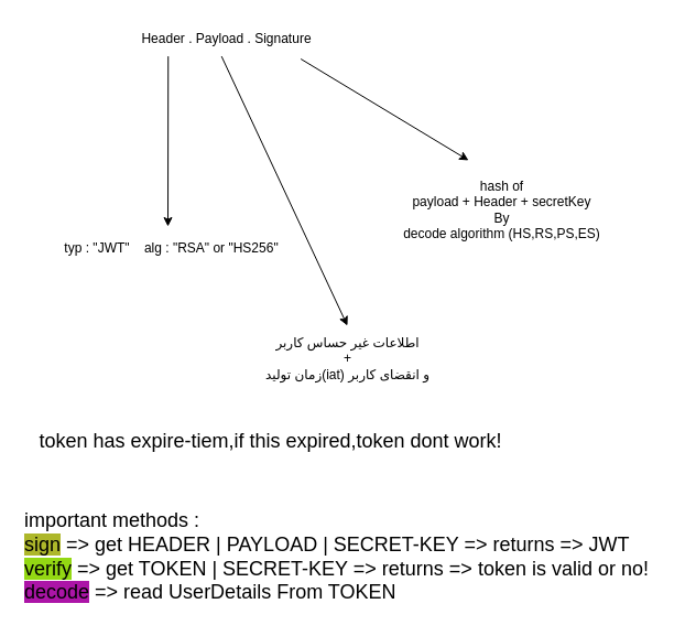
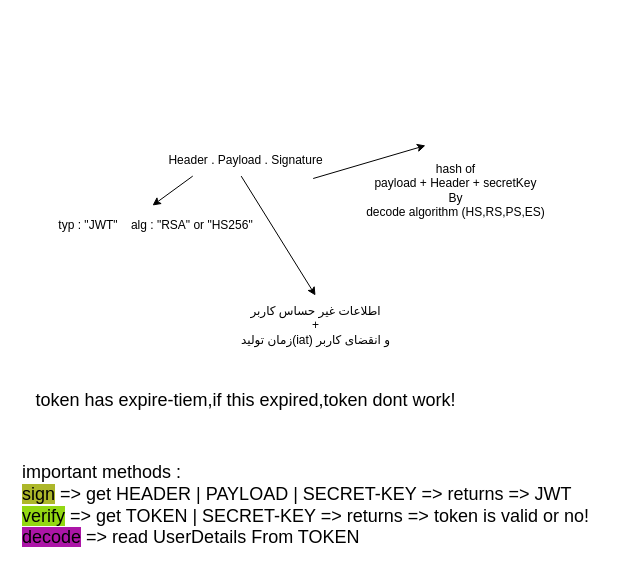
  <mxCell id="0" />
  <mxCell id="1" parent="0" />
- <mxCell id="2" value="Header . Payload . Signature" style="text;html=1;align=center;verticalAlign=middle;resizable=0;points=[];autosize=1;strokeColor=none;fillColor=none;" parent="1" vertex="1"><mxGeometry x="115" y="20" width="180" height="30" as="geometry" /></mxCell>
+ <mxCell id="2" value="Header . Payload . Signature" style="text;html=1;align=center;verticalAlign=middle;resizable=0;points=[];autosize=1;strokeColor=none;fillColor=none;" parent="1" vertex="1"><mxGeometry x="155" y="145" width="180" height="30" as="geometry" /></mxCell>
  <mxCell id="3" value="" style="edgeStyle=none;orthogonalLoop=1;jettySize=auto;html=1;exitX=0.207;exitY=1.02;exitDx=0;exitDy=0;exitPerimeter=0;" parent="1" source="2" edge="1"><mxGeometry width="100" relative="1" as="geometry"><mxPoint x="105" y="85" as="sourcePoint" /><mxPoint x="152" y="205" as="targetPoint" /><Array as="points" /></mxGeometry></mxCell>
  <mxCell id="4" value="typ : &quot;JWT&quot;&amp;nbsp; &amp;nbsp; alg : &quot;RSA&quot; or &quot;HS256&quot;" style="text;html=1;align=center;verticalAlign=middle;resizable=0;points=[];autosize=1;strokeColor=none;fillColor=none;" parent="1" vertex="1"><mxGeometry x="45" y="210" width="220" height="30" as="geometry" /></mxCell>
  <mxCell id="5" value="" style="edgeStyle=none;orthogonalLoop=1;jettySize=auto;html=1;exitX=0.476;exitY=1.02;exitDx=0;exitDy=0;exitPerimeter=0;" parent="1" source="2" edge="1"><mxGeometry width="100" relative="1" as="geometry"><mxPoint x="162.26" y="60.6" as="sourcePoint" /><mxPoint x="315" y="295" as="targetPoint" /><Array as="points" /></mxGeometry></mxCell>
  <mxCell id="6" value="اطلاعات غیر حساس کاربر&lt;br&gt;+&lt;br&gt;زمان تولید(iat) و انقضای کاربر" style="text;html=1;align=center;verticalAlign=middle;resizable=0;points=[];autosize=1;strokeColor=none;fillColor=none;" parent="1" vertex="1"><mxGeometry x="240" y="295" width="150" height="60" as="geometry" /></mxCell>
  <mxCell id="7" value="" style="edgeStyle=none;orthogonalLoop=1;jettySize=auto;html=1;exitX=0.876;exitY=1.1;exitDx=0;exitDy=0;exitPerimeter=0;" parent="1" source="2" edge="1"><mxGeometry width="100" relative="1" as="geometry"><mxPoint x="210.68" y="60.6" as="sourcePoint" /><mxPoint x="425" y="145" as="targetPoint" /><Array as="points" /></mxGeometry></mxCell>
  <mxCell id="8" value="hash of&lt;br&gt;payload + Header + secretKey&lt;br&gt;By&lt;br&gt;decode algorithm (HS,RS,PS,ES)" style="text;html=1;align=center;verticalAlign=middle;resizable=0;points=[];autosize=1;strokeColor=none;fillColor=none;" parent="1" vertex="1"><mxGeometry x="355" y="155" width="200" height="70" as="geometry" /></mxCell>
  <mxCell id="9" value="&lt;font style=&quot;font-size: 18px;&quot;&gt;token has expire-tiem,if this expired,token dont work!&lt;/font&gt;" style="text;html=1;align=center;verticalAlign=middle;resizable=0;points=[];autosize=1;strokeColor=none;fillColor=none;" parent="1" vertex="1"><mxGeometry x="25" y="380" width="440" height="40" as="geometry" /></mxCell>
  <mxCell id="10" value="important methods :&lt;br&gt;&lt;div style=&quot;&quot;&gt;&lt;span style=&quot;background-color: rgb(173, 183, 42);&quot;&gt;sign&lt;/span&gt;&lt;span style=&quot;background-color: initial;&quot;&gt; =&amp;gt; get HEADER | PAYLOAD | SECRET-KEY =&amp;gt; returns =&amp;gt; JWT&lt;/span&gt;&lt;/div&gt;&lt;div style=&quot;&quot;&gt;&lt;span style=&quot;background-color: rgb(147, 216, 19);&quot;&gt;verify&lt;/span&gt;&lt;span style=&quot;background-color: initial;&quot;&gt; =&amp;gt; get TOKEN | SECRET-KEY =&amp;gt; returns =&amp;gt; token is valid or no!&lt;/span&gt;&lt;/div&gt;&lt;div style=&quot;&quot;&gt;&lt;span style=&quot;background-color: rgb(172, 21, 167);&quot;&gt;decode&lt;/span&gt;&lt;span style=&quot;background-color: initial;&quot;&gt; =&amp;gt; read UserDetails From TOKEN&lt;/span&gt;&lt;/div&gt;" style="text;html=1;align=left;verticalAlign=middle;resizable=0;points=[];autosize=1;strokeColor=none;fillColor=none;fontSize=18;" parent="1" vertex="1"><mxGeometry x="20" y="455" width="590" height="100" as="geometry" /></mxCell>
